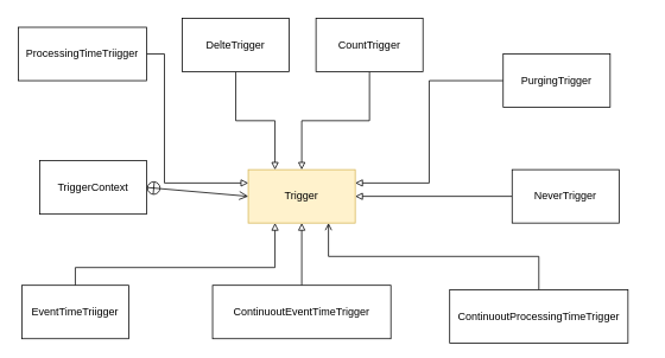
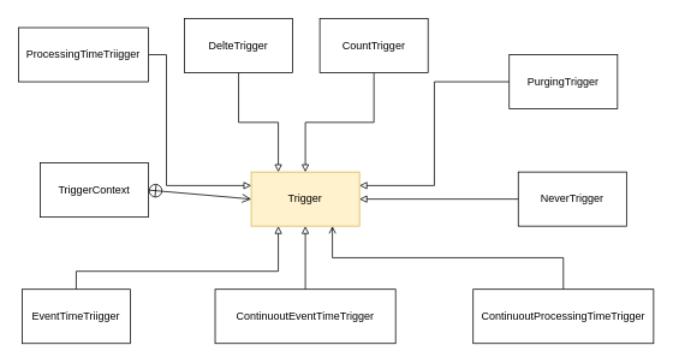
  <mxCell id="0" />
  <mxCell id="1" parent="0" />
  <mxCell id="2" value="Trigger" style="rounded=0;whiteSpace=wrap;html=1;fillColor=#fff2cc;strokeColor=#d6b656;" vertex="1" parent="1"><mxGeometry x="278" y="190" width="120" height="60" as="geometry" /></mxCell>
  <mxCell id="3" style="edgeStyle=orthogonalEdgeStyle;rounded=0;orthogonalLoop=1;jettySize=auto;html=1;entryX=0.25;entryY=1;entryDx=0;entryDy=0;endArrow=block;endFill=0;" edge="1" parent="1" source="4" target="2"><mxGeometry relative="1" as="geometry"><Array as="points"><mxPoint x="84" y="300" /><mxPoint x="308" y="300" /></Array></mxGeometry></mxCell>
  <mxCell id="4" value="EventTimeTriigger" style="rounded=0;whiteSpace=wrap;html=1;" vertex="1" parent="1"><mxGeometry x="24" y="320" width="120" height="60" as="geometry" /></mxCell>
  <mxCell id="5" style="edgeStyle=orthogonalEdgeStyle;rounded=0;orthogonalLoop=1;jettySize=auto;html=1;entryX=0;entryY=0.25;entryDx=0;entryDy=0;endArrow=block;endFill=0;" edge="1" parent="1" source="6" target="2"><mxGeometry relative="1" as="geometry"><Array as="points"><mxPoint x="184" y="60" /><mxPoint x="184" y="205" /></Array></mxGeometry></mxCell>
  <mxCell id="6" value="ProcessingTimeTriigger" style="rounded=0;whiteSpace=wrap;html=1;" vertex="1" parent="1"><mxGeometry x="20" y="30" width="144" height="60" as="geometry" /></mxCell>
  <mxCell id="7" style="edgeStyle=orthogonalEdgeStyle;rounded=0;orthogonalLoop=1;jettySize=auto;html=1;entryX=0.25;entryY=0;entryDx=0;entryDy=0;endArrow=block;endFill=0;" edge="1" parent="1" source="8" target="2"><mxGeometry relative="1" as="geometry" /></mxCell>
  <mxCell id="8" value="DelteTrigger" style="rounded=0;whiteSpace=wrap;html=1;" vertex="1" parent="1"><mxGeometry x="204" y="20" width="120" height="60" as="geometry" /></mxCell>
  <mxCell id="9" style="edgeStyle=orthogonalEdgeStyle;rounded=0;orthogonalLoop=1;jettySize=auto;html=1;endArrow=block;endFill=0;" edge="1" parent="1" source="10" target="2"><mxGeometry relative="1" as="geometry" /></mxCell>
  <mxCell id="10" value="CountTrigger" style="rounded=0;whiteSpace=wrap;html=1;" vertex="1" parent="1"><mxGeometry x="354" y="20" width="120" height="60" as="geometry" /></mxCell>
  <mxCell id="11" style="edgeStyle=orthogonalEdgeStyle;rounded=0;orthogonalLoop=1;jettySize=auto;html=1;entryX=1;entryY=0.25;entryDx=0;entryDy=0;endArrow=block;endFill=0;" edge="1" parent="1" source="12" target="2"><mxGeometry relative="1" as="geometry" /></mxCell>
  <mxCell id="12" value="PurgingTrigger" style="rounded=0;whiteSpace=wrap;html=1;" vertex="1" parent="1"><mxGeometry x="564" y="60" width="120" height="60" as="geometry" /></mxCell>
  <mxCell id="13" style="edgeStyle=orthogonalEdgeStyle;rounded=0;orthogonalLoop=1;jettySize=auto;html=1;entryX=1;entryY=0.5;entryDx=0;entryDy=0;endArrow=block;endFill=0;" edge="1" parent="1" source="14" target="2"><mxGeometry relative="1" as="geometry" /></mxCell>
  <mxCell id="14" value="NeverTrigger" style="rounded=0;whiteSpace=wrap;html=1;" vertex="1" parent="1"><mxGeometry x="574" y="190" width="120" height="60" as="geometry" /></mxCell>
  <mxCell id="15" style="edgeStyle=orthogonalEdgeStyle;rounded=0;orthogonalLoop=1;jettySize=auto;html=1;entryX=0.75;entryY=1;entryDx=0;entryDy=0;endArrow=open;endFill=0;exitX=0.5;exitY=0;exitDx=0;exitDy=0;" edge="1" parent="1" source="16" target="2"><mxGeometry relative="1" as="geometry" /></mxCell>
- <mxCell id="16" value="ContinuoutProcessingTimeTrigger" style="rounded=0;whiteSpace=wrap;html=1;" vertex="1" parent="1"><mxGeometry x="504" y="325" width="200" height="60" as="geometry" /></mxCell>
+ <mxCell id="16" value="ContinuoutProcessingTimeTrigger" style="rounded=0;whiteSpace=wrap;html=1;" vertex="1" parent="1"><mxGeometry x="524" y="320" width="200" height="60" as="geometry" /></mxCell>
  <mxCell id="17" style="edgeStyle=orthogonalEdgeStyle;rounded=0;orthogonalLoop=1;jettySize=auto;html=1;endArrow=block;endFill=0;" edge="1" parent="1" source="18" target="2"><mxGeometry relative="1" as="geometry" /></mxCell>
  <mxCell id="18" value="ContinuoutEventTimeTrigger" style="rounded=0;whiteSpace=wrap;html=1;" vertex="1" parent="1"><mxGeometry x="238" y="320" width="200" height="60" as="geometry" /></mxCell>
  <mxCell id="19" value="TriggerContext" style="rounded=0;whiteSpace=wrap;html=1;" vertex="1" parent="1"><mxGeometry x="44" y="180" width="120" height="60" as="geometry" /></mxCell>
  <mxCell id="20" value="" style="endArrow=open;startArrow=circlePlus;endFill=0;startFill=0;endSize=8;html=1;exitX=1;exitY=0.5;exitDx=0;exitDy=0;entryX=0;entryY=0.5;entryDx=0;entryDy=0;" edge="1" parent="1" source="19" target="2"><mxGeometry width="160" relative="1" as="geometry"><mxPoint x="84" y="450" as="sourcePoint" /><mxPoint x="244" y="450" as="targetPoint" /></mxGeometry></mxCell>
